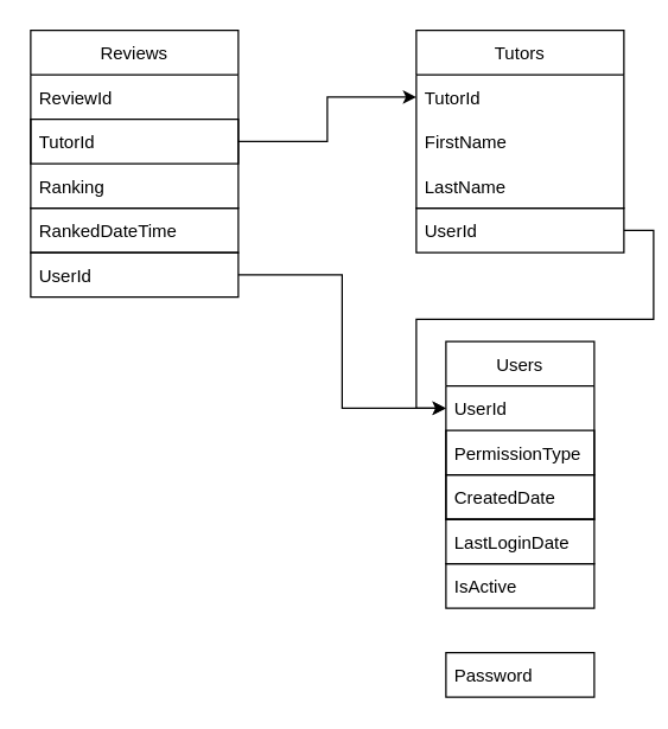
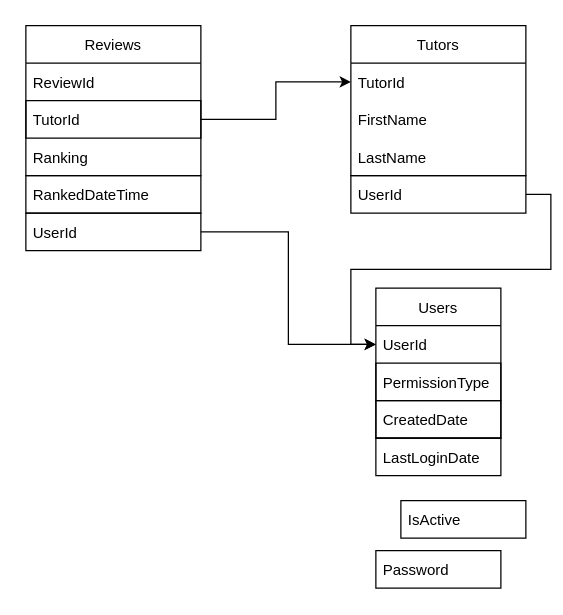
  <mxCell id="0" />
  <mxCell id="1" parent="0" />
  <mxCell id="2" value="Tutors" style="swimlane;fontStyle=0;childLayout=stackLayout;horizontal=1;startSize=30;horizontalStack=0;resizeParent=1;resizeParentMax=0;resizeLast=0;collapsible=1;marginBottom=0;" vertex="1" parent="1"><mxGeometry x="280" y="20" width="140" height="120" as="geometry" /></mxCell>
  <mxCell id="3" value="TutorId" style="text;strokeColor=none;fillColor=none;align=left;verticalAlign=middle;spacingLeft=4;spacingRight=4;overflow=hidden;points=[[0,0.5],[1,0.5]];portConstraint=eastwest;rotatable=0;" vertex="1" parent="2"><mxGeometry y="30" width="140" height="30" as="geometry" /></mxCell>
  <mxCell id="4" value="FirstName" style="text;strokeColor=none;fillColor=none;align=left;verticalAlign=middle;spacingLeft=4;spacingRight=4;overflow=hidden;points=[[0,0.5],[1,0.5]];portConstraint=eastwest;rotatable=0;" vertex="1" parent="2"><mxGeometry y="60" width="140" height="30" as="geometry" /></mxCell>
  <mxCell id="5" value="LastName" style="text;strokeColor=none;fillColor=none;align=left;verticalAlign=middle;spacingLeft=4;spacingRight=4;overflow=hidden;points=[[0,0.5],[1,0.5]];portConstraint=eastwest;rotatable=0;" vertex="1" parent="2"><mxGeometry y="90" width="140" height="30" as="geometry" /></mxCell>
  <mxCell id="6" value="Users" style="swimlane;fontStyle=0;childLayout=stackLayout;horizontal=1;startSize=30;horizontalStack=0;resizeParent=1;resizeParentMax=0;resizeLast=0;collapsible=1;marginBottom=0;swimlaneLine=1;" vertex="1" parent="1"><mxGeometry x="300" y="230" width="100" height="120" as="geometry" /></mxCell>
  <mxCell id="7" value="UserId" style="text;strokeColor=none;fillColor=none;align=left;verticalAlign=middle;spacingLeft=4;spacingRight=4;overflow=hidden;points=[[0,0.5],[1,0.5]];portConstraint=eastwest;rotatable=0;" vertex="1" parent="6"><mxGeometry y="30" width="100" height="30" as="geometry" /></mxCell>
  <mxCell id="8" value="PermissionType" style="text;strokeColor=default;fillColor=none;align=left;verticalAlign=middle;spacingLeft=4;spacingRight=4;overflow=hidden;points=[[0,0.5],[1,0.5]];portConstraint=eastwest;rotatable=0;" vertex="1" parent="6"><mxGeometry y="60" width="100" height="30" as="geometry" /></mxCell>
  <mxCell id="9" value="CreatedDate" style="text;strokeColor=default;fillColor=none;align=left;verticalAlign=middle;spacingLeft=4;spacingRight=4;overflow=hidden;points=[[0,0.5],[1,0.5]];portConstraint=eastwest;rotatable=0;" vertex="1" parent="6"><mxGeometry y="90" width="100" height="30" as="geometry" /></mxCell>
  <mxCell id="10" value="Reviews" style="swimlane;fontStyle=0;childLayout=stackLayout;horizontal=1;startSize=30;horizontalStack=0;resizeParent=1;resizeParentMax=0;resizeLast=0;collapsible=1;marginBottom=0;" vertex="1" parent="1"><mxGeometry x="20" y="20" width="140" height="120" as="geometry" /></mxCell>
  <mxCell id="11" value="ReviewId" style="text;strokeColor=none;fillColor=none;align=left;verticalAlign=middle;spacingLeft=4;spacingRight=4;overflow=hidden;points=[[0,0.5],[1,0.5]];portConstraint=eastwest;rotatable=0;" vertex="1" parent="10"><mxGeometry y="30" width="140" height="30" as="geometry" /></mxCell>
  <mxCell id="12" value="TutorId" style="text;strokeColor=default;fillColor=none;align=left;verticalAlign=middle;spacingLeft=4;spacingRight=4;overflow=hidden;points=[[0,0.5],[1,0.5]];portConstraint=eastwest;rotatable=0;" vertex="1" parent="10"><mxGeometry y="60" width="140" height="30" as="geometry" /></mxCell>
  <mxCell id="13" value="Ranking" style="text;strokeColor=none;fillColor=none;align=left;verticalAlign=middle;spacingLeft=4;spacingRight=4;overflow=hidden;points=[[0,0.5],[1,0.5]];portConstraint=eastwest;rotatable=0;" vertex="1" parent="10"><mxGeometry y="90" width="140" height="30" as="geometry" /></mxCell>
  <mxCell id="14" value="LastLoginDate" style="text;strokeColor=default;fillColor=none;align=left;verticalAlign=middle;spacingLeft=4;spacingRight=4;overflow=hidden;points=[[0,0.5],[1,0.5]];portConstraint=eastwest;rotatable=0;rounded=0;" vertex="1" parent="1"><mxGeometry x="300" y="350" width="100" height="30" as="geometry" /></mxCell>
- <mxCell id="15" value="IsActive" style="text;strokeColor=default;fillColor=none;align=left;verticalAlign=middle;spacingLeft=4;spacingRight=4;overflow=hidden;points=[[0,0.5],[1,0.5]];portConstraint=eastwest;rotatable=0;" vertex="1" parent="1"><mxGeometry x="300" y="380" width="100" height="30" as="geometry" /></mxCell>
+ <mxCell id="15" value="IsActive" style="text;strokeColor=default;fillColor=none;align=left;verticalAlign=middle;spacingLeft=4;spacingRight=4;overflow=hidden;points=[[0,0.5],[1,0.5]];portConstraint=eastwest;rotatable=0;" vertex="1" parent="1"><mxGeometry x="320" y="400" width="100" height="30" as="geometry" /></mxCell>
  <mxCell id="16" style="edgeStyle=orthogonalEdgeStyle;rounded=0;orthogonalLoop=1;jettySize=auto;html=1;exitX=1;exitY=0.5;exitDx=0;exitDy=0;entryX=0;entryY=0.5;entryDx=0;entryDy=0;" edge="1" parent="1" source="17" target="7"><mxGeometry relative="1" as="geometry" /></mxCell>
  <mxCell id="17" value="UserId" style="text;strokeColor=default;fillColor=none;align=left;verticalAlign=middle;spacingLeft=4;spacingRight=4;overflow=hidden;points=[[0,0.5],[1,0.5]];portConstraint=eastwest;rotatable=0;" vertex="1" parent="1"><mxGeometry x="280" y="140" width="140" height="30" as="geometry" /></mxCell>
  <mxCell id="18" style="edgeStyle=orthogonalEdgeStyle;rounded=0;orthogonalLoop=1;jettySize=auto;html=1;exitX=1;exitY=0.5;exitDx=0;exitDy=0;entryX=0;entryY=0.5;entryDx=0;entryDy=0;" edge="1" parent="1" source="12" target="3"><mxGeometry relative="1" as="geometry" /></mxCell>
  <mxCell id="19" value="RankedDateTime" style="text;strokeColor=default;fillColor=none;align=left;verticalAlign=middle;spacingLeft=4;spacingRight=4;overflow=hidden;points=[[0,0.5],[1,0.5]];portConstraint=eastwest;rotatable=0;" vertex="1" parent="1"><mxGeometry x="20" y="140" width="140" height="30" as="geometry" /></mxCell>
  <mxCell id="20" style="edgeStyle=orthogonalEdgeStyle;rounded=0;orthogonalLoop=1;jettySize=auto;html=1;exitX=1;exitY=0.5;exitDx=0;exitDy=0;entryX=0;entryY=0.5;entryDx=0;entryDy=0;" edge="1" parent="1" source="21" target="7"><mxGeometry relative="1" as="geometry" /></mxCell>
  <mxCell id="21" value="UserId" style="text;strokeColor=default;fillColor=none;align=left;verticalAlign=middle;spacingLeft=4;spacingRight=4;overflow=hidden;points=[[0,0.5],[1,0.5]];portConstraint=eastwest;rotatable=0;" vertex="1" parent="1"><mxGeometry x="20" y="170" width="140" height="30" as="geometry" /></mxCell>
  <mxCell id="22" value="Password" style="text;strokeColor=default;fillColor=none;align=left;verticalAlign=middle;spacingLeft=4;spacingRight=4;overflow=hidden;points=[[0,0.5],[1,0.5]];portConstraint=eastwest;rotatable=0;" vertex="1" parent="1"><mxGeometry x="300" y="440" width="100" height="30" as="geometry" /></mxCell>
